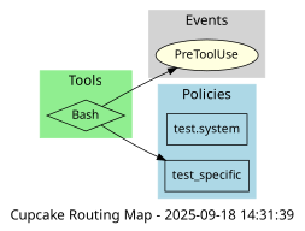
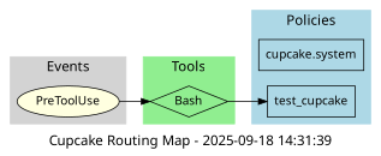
  digraph {
    fontname="Noto Sans"
    fontsize=16
    label="Cupcake Routing Map - 2025-09-18 14:31:39"
    rankdir=LR
    node [fillcolor=lightblue fontname="Noto Sans" shape=box style=filled]
    edge [fontname="Noto Sans" fontsize=10]
    n1 [fillcolor=lightyellow label=PreToolUse shape=ellipse]
    n2 [fillcolor=lightgreen label=Bash shape=diamond]
-   n3 [label="test.system"]
-   n4 [label=test_specific]
+   n3 [label="cupcake.system"]
+   n4 [label=test_cupcake]
    subgraph cluster_1 {
      color=lightgrey
      label=Events
      style=filled
      n1
    }
    subgraph cluster_2 {
      color=lightgreen
      label=Tools
      style=filled
      n2
    }
    subgraph cluster_3 {
      color=lightblue
      label=Policies
      style=filled
      n3
      n4
    }
-   n2 -> n1
+   n1 -> n2
    n2 -> n4
  }
